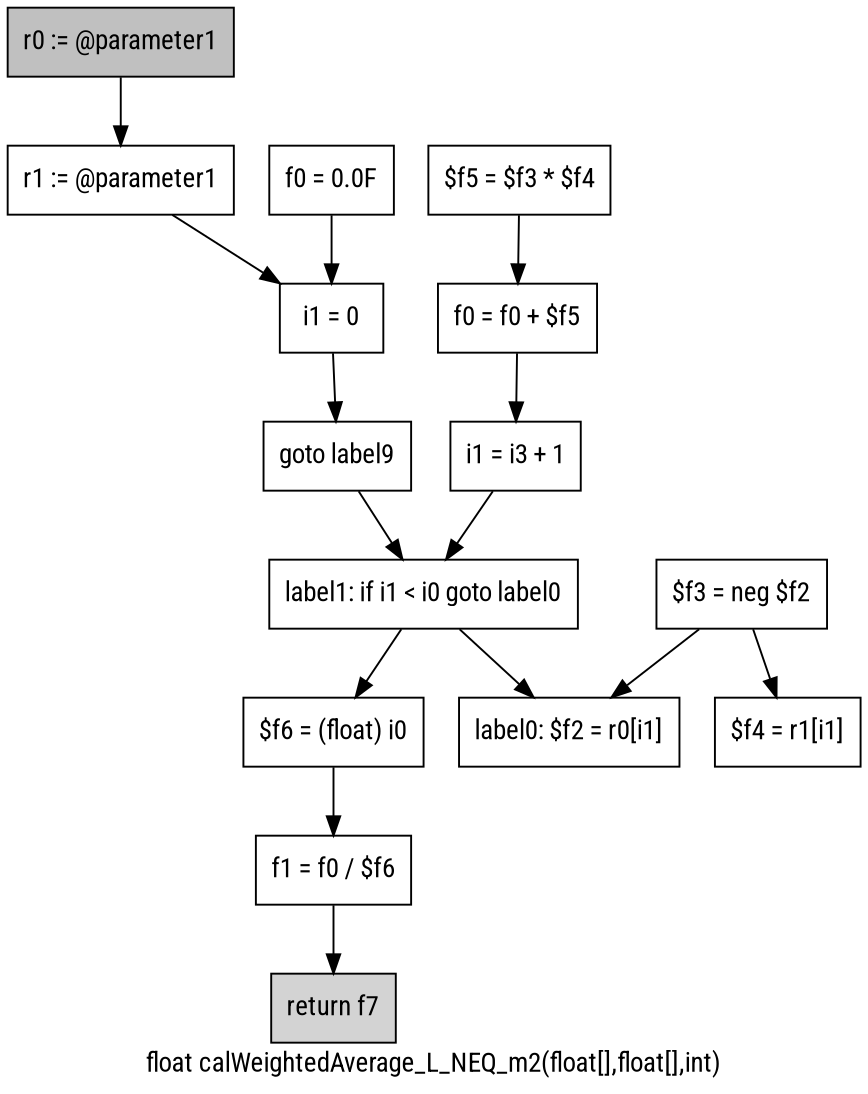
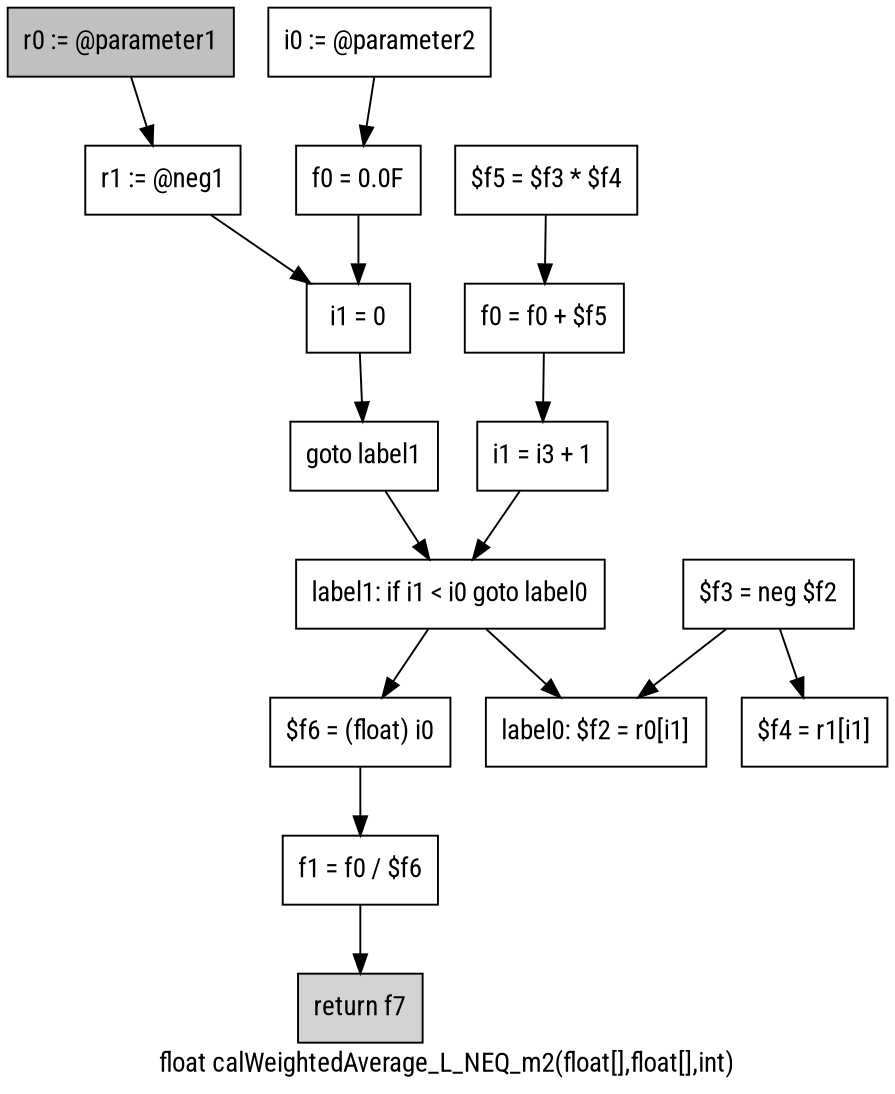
  digraph {
    fontname="Roboto Condensed"
    label="float calWeightedAverage_L_NEQ_m2(float[],float[],int)"
    node [fontname="Roboto Condensed" shape=box]
    edge [fontname="Roboto Condensed"]
    n1 [fillcolor=gray label="r0 := @parameter1" style=filled]
-   n2 [label="r1 := @parameter1"]
+   n2 [label="r1 := @neg1"]
    n3 [label="i1 = 0"]
+   n4 [label="i0 := @parameter2"]
    n5 [label="f0 = 0.0F"]
-   n6 [label="goto label9"]
+   n6 [label="goto label1"]
    n7 [label="label1: if i1 < i0 goto label0"]
    n8 [label="label0: $f2 = r0[i1]"]
    n9 [label="$f6 = (float) i0"]
    n10 [label="f1 = f0 / $f6"]
    n11 [label="$f3 = neg $f2"]
    n12 [label="$f4 = r1[i1]"]
    n13 [label="$f5 = $f3 * $f4"]
    n14 [label="f0 = f0 + $f5"]
    n15 [label="i1 = i3 + 1"]
    n16 [fillcolor=lightgray label="return f7" style=filled]
    n1 -> n2
    n2 -> n3
    n3 -> n6
+   n4 -> n5
    n5 -> n3
    n6 -> n7
    n7 -> n8
    n7 -> n9
    n9 -> n10
    n10 -> n16
    n11 -> n8
    n11 -> n12
    n13 -> n14
    n14 -> n15
    n15 -> n7
  }
